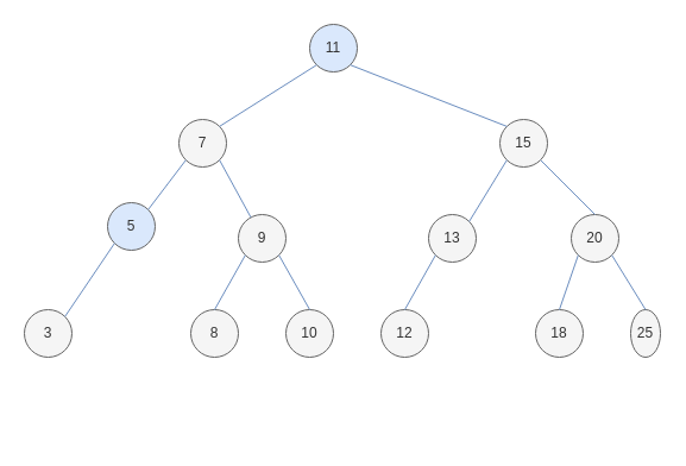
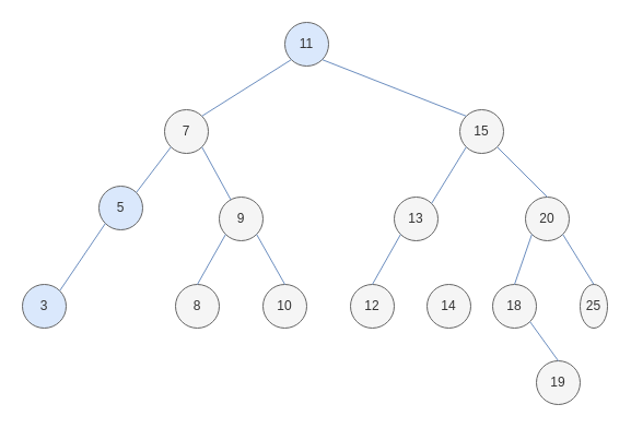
  <mxCell id="0" />
  <mxCell id="1" parent="0" />
  <mxCell id="2" value="11" style="ellipse;whiteSpace=wrap;html=1;aspect=fixed;fillColor=#dae8fc;strokeColor=#666666;fontColor=#333333;" vertex="1" parent="1"><mxGeometry x="260" y="20" width="40" height="40" as="geometry" /></mxCell>
  <mxCell id="3" value="7" style="ellipse;whiteSpace=wrap;html=1;aspect=fixed;fillColor=#f5f5f5;strokeColor=#666666;fontColor=#333333;" vertex="1" parent="1"><mxGeometry x="150" y="100" width="40" height="40" as="geometry" /></mxCell>
  <mxCell id="4" value="15" style="ellipse;whiteSpace=wrap;html=1;aspect=fixed;fillColor=#f5f5f5;strokeColor=#666666;fontColor=#333333;" vertex="1" parent="1"><mxGeometry x="420" y="100" width="40" height="40" as="geometry" /></mxCell>
  <mxCell id="5" value="9" style="ellipse;whiteSpace=wrap;html=1;aspect=fixed;fillColor=#f5f5f5;strokeColor=#666666;fontColor=#333333;" vertex="1" parent="1"><mxGeometry x="200" y="180" width="40" height="40" as="geometry" /></mxCell>
  <mxCell id="6" value="5" style="ellipse;whiteSpace=wrap;html=1;aspect=fixed;fillColor=#dae8fc;strokeColor=#666666;fontColor=#333333;" vertex="1" parent="1"><mxGeometry x="90" y="170" width="40" height="40" as="geometry" /></mxCell>
- <mxCell id="7" value="3" style="ellipse;whiteSpace=wrap;html=1;aspect=fixed;fillColor=#f5f5f5;strokeColor=#666666;fontColor=#333333;" vertex="1" parent="1"><mxGeometry x="20" y="260" width="40" height="40" as="geometry" /></mxCell>
+ <mxCell id="7" value="3" style="ellipse;whiteSpace=wrap;html=1;aspect=fixed;fillColor=#dae8fc;strokeColor=#666666;fontColor=#333333;" vertex="1" parent="1"><mxGeometry x="20" y="260" width="40" height="40" as="geometry" /></mxCell>
  <mxCell id="8" value="8" style="ellipse;whiteSpace=wrap;html=1;aspect=fixed;fillColor=#f5f5f5;strokeColor=#666666;fontColor=#333333;" vertex="1" parent="1"><mxGeometry x="160" y="260" width="40" height="40" as="geometry" /></mxCell>
  <mxCell id="9" value="10" style="ellipse;whiteSpace=wrap;html=1;aspect=fixed;fillColor=#f5f5f5;strokeColor=#666666;fontColor=#333333;" vertex="1" parent="1"><mxGeometry x="240" y="260" width="40" height="40" as="geometry" /></mxCell>
  <mxCell id="10" value="13" style="ellipse;whiteSpace=wrap;html=1;aspect=fixed;fillColor=#f5f5f5;strokeColor=#666666;fontColor=#333333;" vertex="1" parent="1"><mxGeometry x="360" y="180" width="40" height="40" as="geometry" /></mxCell>
  <mxCell id="11" value="20" style="ellipse;whiteSpace=wrap;html=1;aspect=fixed;fillColor=#f5f5f5;strokeColor=#666666;fontColor=#333333;" vertex="1" parent="1"><mxGeometry x="480" y="180" width="40" height="40" as="geometry" /></mxCell>
  <mxCell id="12" value="12" style="ellipse;whiteSpace=wrap;html=1;aspect=fixed;fillColor=#f5f5f5;strokeColor=#666666;fontColor=#333333;" vertex="1" parent="1"><mxGeometry x="320" y="260" width="40" height="40" as="geometry" /></mxCell>
+ <mxCell id="13" value="14" style="ellipse;whiteSpace=wrap;html=1;aspect=fixed;fillColor=#f5f5f5;strokeColor=#666666;fontColor=#333333;" vertex="1" parent="1"><mxGeometry x="390" y="260" width="40" height="40" as="geometry" /></mxCell>
  <mxCell id="14" value="18" style="ellipse;whiteSpace=wrap;html=1;aspect=fixed;fillColor=#f5f5f5;strokeColor=#666666;fontColor=#333333;" vertex="1" parent="1"><mxGeometry x="450" y="260" width="40" height="40" as="geometry" /></mxCell>
  <mxCell id="15" value="25" style="ellipse;whiteSpace=wrap;html=1;aspect=fixed;fillColor=#f5f5f5;strokeColor=#666666;fontColor=#333333;" vertex="1" parent="1"><mxGeometry x="530" y="260" width="25" height="40" as="geometry" /></mxCell>
+ <mxCell id="16" value="19" style="ellipse;whiteSpace=wrap;html=1;aspect=fixed;fillColor=#f5f5f5;strokeColor=#666666;fontColor=#333333;" vertex="1" parent="1"><mxGeometry x="490" y="330" width="40" height="40" as="geometry" /></mxCell>
  <mxCell id="17" value="" style="endArrow=none;html=1;exitX=1;exitY=0;exitDx=0;exitDy=0;entryX=0;entryY=1;entryDx=0;entryDy=0;fillColor=#dae8fc;strokeColor=#6c8ebf;" edge="1" parent="1" source="3" target="2"><mxGeometry width="50" height="50" relative="1" as="geometry"><mxPoint x="310" y="120" as="sourcePoint" /><mxPoint x="360" y="70" as="targetPoint" /></mxGeometry></mxCell>
  <mxCell id="18" value="" style="endArrow=none;html=1;exitX=1;exitY=0;exitDx=0;exitDy=0;entryX=0;entryY=1;entryDx=0;entryDy=0;fillColor=#dae8fc;strokeColor=#6c8ebf;" edge="1" parent="1" source="6" target="3"><mxGeometry width="50" height="50" relative="1" as="geometry"><mxPoint x="70" y="230" as="sourcePoint" /><mxPoint x="120" y="180" as="targetPoint" /></mxGeometry></mxCell>
  <mxCell id="19" value="" style="endArrow=none;html=1;exitX=1;exitY=0;exitDx=0;exitDy=0;entryX=0;entryY=1;entryDx=0;entryDy=0;fillColor=#dae8fc;strokeColor=#6c8ebf;" edge="1" parent="1" source="7" target="6"><mxGeometry width="50" height="50" relative="1" as="geometry"><mxPoint x="64.142" y="195.858" as="sourcePoint" /><mxPoint x="115.858" y="144.142" as="targetPoint" /></mxGeometry></mxCell>
  <mxCell id="20" value="" style="endArrow=none;html=1;exitX=0.5;exitY=0;exitDx=0;exitDy=0;entryX=0;entryY=1;entryDx=0;entryDy=0;fillColor=#dae8fc;strokeColor=#6c8ebf;" edge="1" parent="1" source="8" target="5"><mxGeometry width="50" height="50" relative="1" as="geometry"><mxPoint x="74.142" y="205.858" as="sourcePoint" /><mxPoint x="125.858" y="154.142" as="targetPoint" /></mxGeometry></mxCell>
  <mxCell id="21" value="" style="endArrow=none;html=1;exitX=0.5;exitY=0;exitDx=0;exitDy=0;entryX=1;entryY=1;entryDx=0;entryDy=0;fillColor=#dae8fc;strokeColor=#6c8ebf;" edge="1" parent="1" source="9" target="5"><mxGeometry width="50" height="50" relative="1" as="geometry"><mxPoint x="84.142" y="215.858" as="sourcePoint" /><mxPoint x="135.858" y="164.142" as="targetPoint" /></mxGeometry></mxCell>
  <mxCell id="22" value="" style="endArrow=none;html=1;exitX=0;exitY=0;exitDx=0;exitDy=0;entryX=1;entryY=1;entryDx=0;entryDy=0;fillColor=#dae8fc;strokeColor=#6c8ebf;" edge="1" parent="1" source="4" target="2"><mxGeometry width="50" height="50" relative="1" as="geometry"><mxPoint x="94.142" y="225.858" as="sourcePoint" /><mxPoint x="145.858" y="174.142" as="targetPoint" /></mxGeometry></mxCell>
  <mxCell id="23" value="" style="endArrow=none;html=1;exitX=1;exitY=0;exitDx=0;exitDy=0;entryX=0;entryY=1;entryDx=0;entryDy=0;fillColor=#dae8fc;strokeColor=#6c8ebf;" edge="1" parent="1" source="10" target="4"><mxGeometry width="50" height="50" relative="1" as="geometry"><mxPoint x="104.142" y="235.858" as="sourcePoint" /><mxPoint x="155.858" y="184.142" as="targetPoint" /></mxGeometry></mxCell>
  <mxCell id="24" value="" style="endArrow=none;html=1;exitX=0.5;exitY=0;exitDx=0;exitDy=0;entryX=1;entryY=1;entryDx=0;entryDy=0;fillColor=#dae8fc;strokeColor=#6c8ebf;" edge="1" parent="1" source="11" target="4"><mxGeometry width="50" height="50" relative="1" as="geometry"><mxPoint x="114.142" y="245.858" as="sourcePoint" /><mxPoint x="165.858" y="194.142" as="targetPoint" /></mxGeometry></mxCell>
  <mxCell id="25" value="" style="endArrow=none;html=1;exitX=0.5;exitY=0;exitDx=0;exitDy=0;entryX=0;entryY=1;entryDx=0;entryDy=0;fillColor=#dae8fc;strokeColor=#6c8ebf;" edge="1" parent="1" source="12" target="10"><mxGeometry width="50" height="50" relative="1" as="geometry"><mxPoint x="124.142" y="255.858" as="sourcePoint" /><mxPoint x="175.858" y="204.142" as="targetPoint" /></mxGeometry></mxCell>
  <mxCell id="26" value="" style="endArrow=none;html=1;exitX=0.5;exitY=0;exitDx=0;exitDy=0;entryX=0;entryY=1;entryDx=0;entryDy=0;fillColor=#dae8fc;strokeColor=#6c8ebf;" edge="1" parent="1" source="14" target="11"><mxGeometry width="50" height="50" relative="1" as="geometry"><mxPoint x="144.142" y="275.858" as="sourcePoint" /><mxPoint x="195.858" y="224.142" as="targetPoint" /></mxGeometry></mxCell>
  <mxCell id="27" value="" style="endArrow=none;html=1;exitX=0.5;exitY=0;exitDx=0;exitDy=0;entryX=1;entryY=1;entryDx=0;entryDy=0;fillColor=#dae8fc;strokeColor=#6c8ebf;" edge="1" parent="1" source="15" target="11"><mxGeometry width="50" height="50" relative="1" as="geometry"><mxPoint x="154.142" y="285.858" as="sourcePoint" /><mxPoint x="205.858" y="234.142" as="targetPoint" /></mxGeometry></mxCell>
+ <mxCell id="28" value="" style="endArrow=none;html=1;exitX=0.5;exitY=0;exitDx=0;exitDy=0;entryX=1;entryY=1;entryDx=0;entryDy=0;fillColor=#dae8fc;strokeColor=#6c8ebf;" edge="1" parent="1" source="16" target="14"><mxGeometry width="50" height="50" relative="1" as="geometry"><mxPoint x="164.142" y="295.858" as="sourcePoint" /><mxPoint x="215.858" y="244.142" as="targetPoint" /></mxGeometry></mxCell>
  <mxCell id="29" value="" style="endArrow=none;html=1;entryX=1;entryY=1;entryDx=0;entryDy=0;fillColor=#dae8fc;strokeColor=#6c8ebf;" edge="1" parent="1" source="5" target="3"><mxGeometry width="50" height="50" relative="1" as="geometry"><mxPoint x="174.142" y="305.858" as="sourcePoint" /><mxPoint x="225.858" y="254.142" as="targetPoint" /></mxGeometry></mxCell>
